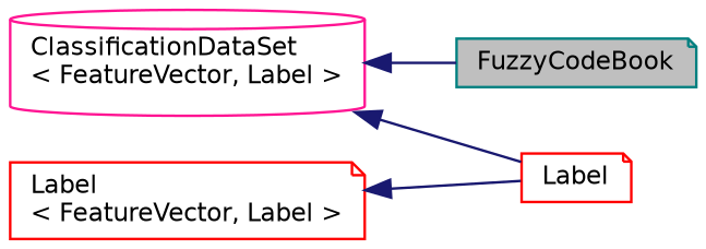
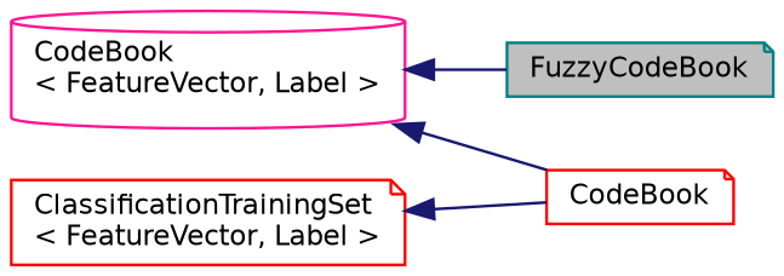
  digraph {
    rankdir=LR
    node [color=red fillcolor=white fontname=Helvetica fontsize=10 shape=note style=filled]
    edge [color=midnightblue dir=back fontname=Helvetica fontsize=10 labelfontname=Helvetica labelfontsize=10 style=solid]
    n1 [color=teal fillcolor=grey75 fontcolor=black height=0.2 label=FuzzyCodeBook width=0.4]
-   n2 [height=0.2 label=Label width=0.4]
-   n3 [color=deeppink height=0.2 label="ClassificationDataSet\l\< FeatureVector, Label \>" shape=cylinder width=0.4]
-   n4 [height=0.2 label="Label\l\< FeatureVector, Label \>" width=0.4]
+   n2 [height=0.2 label=CodeBook width=0.4]
+   n3 [color=deeppink height=0.2 label="CodeBook\l\< FeatureVector, Label \>" shape=cylinder width=0.4]
+   n4 [height=0.2 label="ClassificationTrainingSet\l\< FeatureVector, Label \>" width=0.4]
    n3 -> n1
    n3 -> n2
    n4 -> n2
  }
